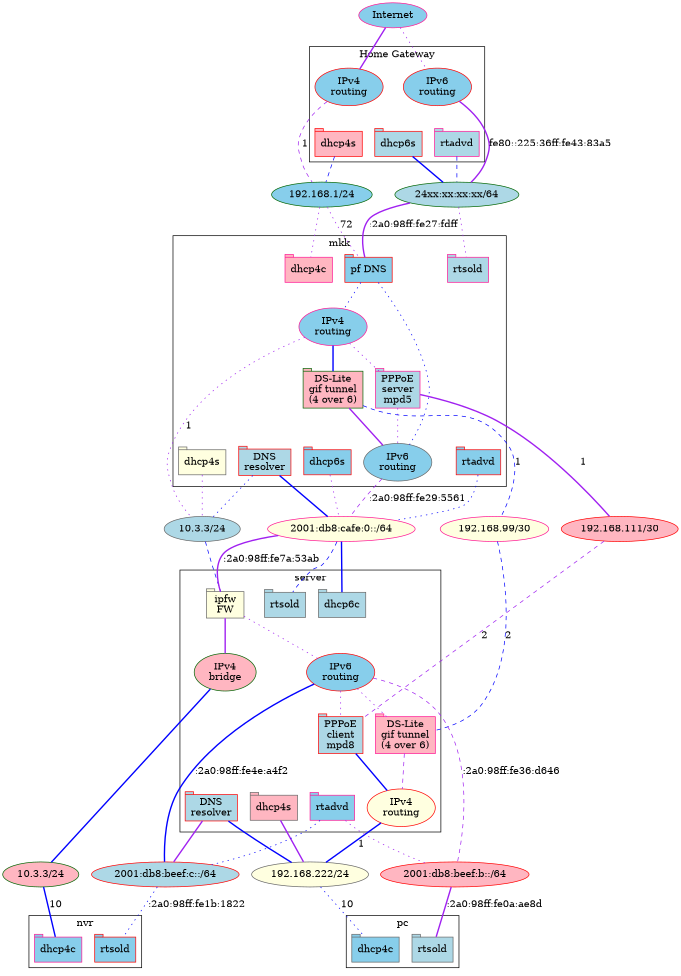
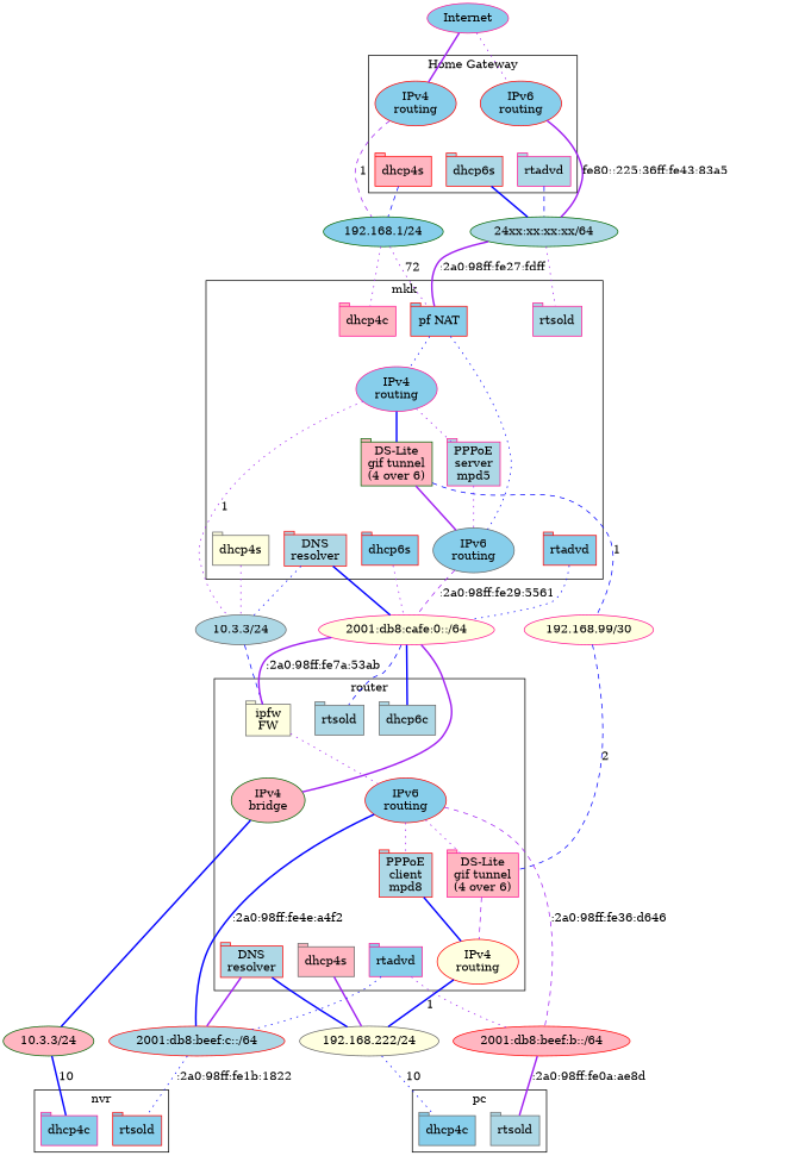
  graph {
    node [color=red fillcolor=skyblue shape=tab style=filled]
    edge [color=purple style=bold]
    n1 [color=gray40 fillcolor=lightblue label="10.3.3/24" shape=oval]
    n2 [color=deeppink fillcolor=lightyellow label="2001:db8:cafe:0::/64" shape=oval]
-   n3 [fillcolor=lightpink label="192.168.111/30" shape=oval]
    n4 [color=deeppink fillcolor=lightyellow label="192.168.99/30" shape=oval]
    n5 [color=gray40 fillcolor=lightyellow label="192.168.222/24" shape=oval]
    n6 [fillcolor=lightpink label="2001:db8:beef:b::/64" shape=oval]
    n7 [color=darkgreen fillcolor=lightpink label="10.3.3/24" shape=oval]
    n8 [fillcolor=lightblue label="2001:db8:beef:c::/64" shape=oval]
    n9 [color=deeppink label=Internet shape=oval]
    n10 [label="IPv4\nrouting" shape=oval]
    n11 [color=darkgreen label="192.168.1/24" shape=oval]
    n12 [fillcolor=lightpink label=dhcp4s]
-   n13 [label="pf DNS"]
+   n13 [label="pf NAT"]
    n14 [color=deeppink fillcolor=lightpink label=dhcp4c]
    n15 [color=deeppink label="IPv4\nrouting" shape=oval]
    n16 [color=deeppink fillcolor=lightblue label="PPPoE\nserver\nmpd5"]
    n17 [color=darkgreen fillcolor=lightpink label="DS-Lite\ngif tunnel\n(4 over 6)"]
    n18 [color=gray40 fillcolor=lightyellow label=dhcp4s]
    n19 [fillcolor=lightblue label="DNS\nresolver"]
    n20 [color=gray40 fillcolor=lightyellow label="ipfw\nFW"]
    n21 [fillcolor=lightblue label="PPPoE\nclient\nmpd8"]
    n22 [color=deeppink fillcolor=lightpink label="DS-Lite\ngif tunnel\n(4 over 6)"]
    n23 [color=darkgreen fillcolor=lightpink label="IPv4\nbridge" shape=oval]
    n24 [fillcolor=lightyellow label="IPv4\nrouting" shape=oval]
    n25 [color=gray40 fillcolor=lightpink label=dhcp4s]
    n26 [fillcolor=lightblue label="DNS\nresolver"]
    n27 [color=gray40 label=dhcp4c]
    n28 [color=deeppink label=dhcp4c]
    n29 [label="IPv6\nrouting" shape=oval]
    n30 [color=darkgreen fillcolor=lightblue label="24xx:xx:xx:xx/64" shape=oval]
    n31 [color=deeppink fillcolor=lightblue label=rtadvd]
    n32 [fillcolor=lightblue label=dhcp6s]
    n33 [color=deeppink fillcolor=lightblue label=rtsold]
    n34 [color=gray40 label="IPv6\nrouting" shape=oval]
    n35 [label=rtadvd]
    n36 [label=dhcp6s]
    n37 [color=gray40 fillcolor=lightblue label=rtsold]
    n38 [color=gray40 fillcolor=lightblue label=dhcp6c]
    n39 [label="IPv6\nrouting" shape=oval]
    n40 [color=deeppink label=rtadvd]
    n41 [color=gray40 fillcolor=lightblue label=rtsold]
    n42 [label=rtsold]
    subgraph sub_1 {
      rank=same
      n1
      n2
-     n3
      n4
    }
    subgraph sub_2 {
      rank=same
      n5
      n6
      n7
      n8
    }
    subgraph sub_3 {
      n1
-     n3
      n4
      n5
      n7
      n9
      n10
      n11
      n12
      n13
      n14
      n15
      n16
      n17
      n18
      n19
      n20
      n21
      n22
      n23
      n24
      n25
      n26
      n27
      n28
    }
    subgraph sub_4 {
      n2
      n6
      n8
      n9
      n13
      n16
      n17
      n19
      n20
      n21
      n22
      n26
      n29
      n30
      n31
      n32
      n33
      n34
      n35
      n36
      n37
      n38
      n39
      n40
      n41
      n42
    }
    subgraph cluster_5 {
      label="Home Gateway"
      subgraph sub_6 {
        label="Home Gateway"
        rank=same
        n10
        n29
      }
      subgraph sub_7 {
        label="Home Gateway"
        rank=same
        n12
        n31
        n32
      }
    }
    subgraph cluster_8 {
      label=mkk
      n15
      n16
      n17
      subgraph sub_9 {
        label=mkk
        rank=same
        n13
        n14
        n33
      }
      subgraph sub_10 {
        label=mkk
        rank=same
        n18
        n19
        n34
        n35
        n36
      }
    }
    subgraph cluster_11 {
-     label=server
+     label=router
      n21
      n22
      n23
      n39
      subgraph sub_12 {
        label=router
        rank=same
        n20
        n37
        n38
      }
      subgraph sub_13 {
        label=router
        rank=same
        n24
        n25
        n26
        n40
      }
    }
    subgraph cluster_14 {
      label=pc
      n27
      n41
    }
    subgraph cluster_15 {
      label=nvr
      n28
      n42
    }
    n1 -- n20 [color=blue style=dashed]
    n2 -- n20 [label=":2a0:98ff:fe7a:53ab"]
    n2 -- n37 [color=blue style=dashed]
    n2 -- n38 [color=blue]
-   n3 -- n21 [label=2 style=dashed]
    n4 -- n22 [color=blue label=2 style=dashed]
    n5 -- n27 [color=blue label=10 style=dotted]
    n6 -- n41 [label=":2a0:98ff:fe0a:ae8d"]
    n7 -- n28 [color=blue label=10]
    n8 -- n42 [color=blue label=":2a0:98ff:fe1b:1822" style=dotted]
    n9 -- n10
    n9 -- n29 [style=dotted]
    n10 -- n11 [label=1 style=dashed]
    n10 -- n12 [style=invis color=""]
    n11 -- n13 [label=72 style=dotted]
    n11 -- n14 [style=dotted]
    n12 -- n11 [color=blue style=dashed]
    n13 -- n15 [color=blue style=dotted]
    n13 -- n34 [color=blue style=dotted]
    n15 -- n1 [label=1 style=dotted]
    n15 -- n16 [style=dotted]
    n15 -- n17 [color=blue]
    n15 -- n18 [style=invis color=""]
-   n16 -- n3 [label=1]
    n16 -- n34 [style=dotted]
    n17 -- n4 [color=blue label=1 style=dashed]
    n17 -- n34
    n18 -- n1 [style=dotted]
    n19 -- n1 [color=blue style=dotted]
    n19 -- n2 [color=blue]
-   n20 -- n23
+   n2 -- n23
    n20 -- n39 [style=dotted]
    n21 -- n24 [color=blue]
    n22 -- n24 [style=dashed]
    n23 -- n7 [color=blue]
    n24 -- n5 [color=blue label=1]
    n24 -- n25 [style=invis color=""]
    n25 -- n5
    n26 -- n5 [color=blue]
    n26 -- n8
    n29 -- n30 [label="fe80::225:36ff:fe43:83a5"]
    n30 -- n13 [label=":2a0:98ff:fe27:fdff"]
    n30 -- n33 [style=dotted]
    n31 -- n30 [color=blue style=dashed]
    n32 -- n30 [color=blue]
    n34 -- n2 [label=":2a0:98ff:fe29:5561" style=dashed]
    n34 -- n35 [style=invis color=""]
    n35 -- n2 [color=blue style=dotted]
    n36 -- n2 [style=dotted]
    n39 -- n6 [label=":2a0:98ff:fe36:d646" style=dashed]
    n39 -- n8 [color=blue label=":2a0:98ff:fe4e:a4f2"]
    n39 -- n21 [style=dotted]
    n39 -- n22 [style=dotted]
    n40 -- n6 [style=dotted]
    n40 -- n8 [color=blue style=dotted]
  }
